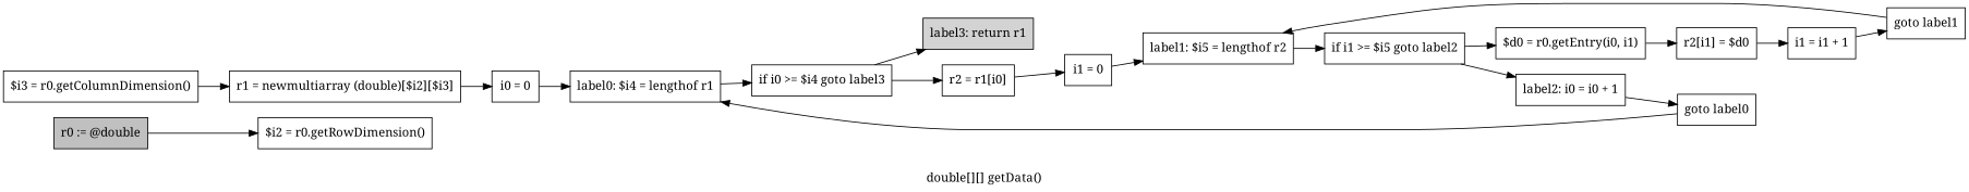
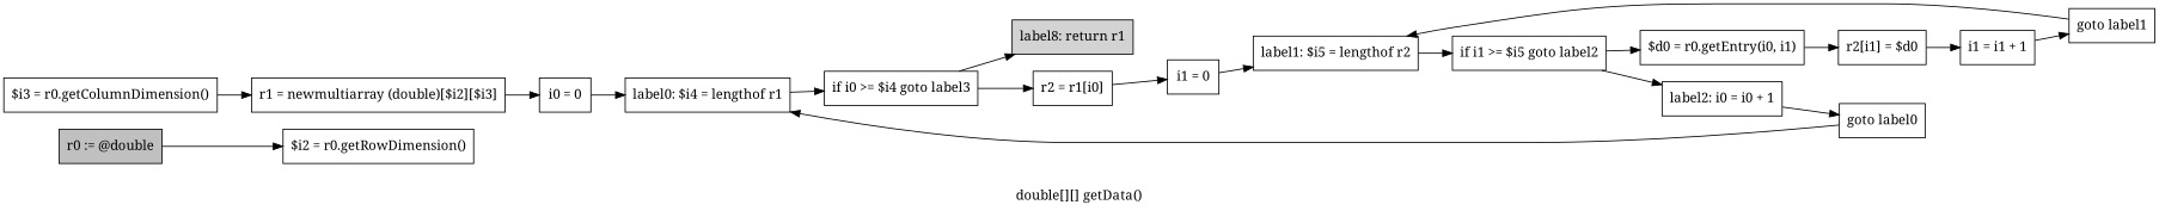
  digraph {
    fontname="Noto Serif"
    label="double[][] getData()"
    rankdir=LR
    node [fontname="Noto Serif" shape=box]
    edge [fontname="Noto Serif"]
    n1 [fillcolor=gray label="r0 := @double" style=filled]
    n2 [label="$i2 = r0.getRowDimension()"]
    n3 [label="$i3 = r0.getColumnDimension()"]
    n4 [label="r1 = newmultiarray (double)[$i2][$i3]"]
    n5 [label="i0 = 0"]
    n6 [label="label0: $i4 = lengthof r1"]
    n7 [label="if i0 >= $i4 goto label3"]
    n8 [label="r2 = r1[i0]"]
-   n9 [fillcolor=lightgray label="label3: return r1" style=filled]
+   n9 [fillcolor=lightgray label="label8: return r1" style=filled]
    n10 [label="i1 = 0"]
    n11 [label="label1: $i5 = lengthof r2"]
    n12 [label="if i1 >= $i5 goto label2"]
    n13 [label="$d0 = r0.getEntry(i0, i1)"]
    n14 [label="label2: i0 = i0 + 1"]
    n15 [label="r2[i1] = $d0"]
    n16 [label="goto label0"]
    n17 [label="i1 = i1 + 1"]
    n18 [label="goto label1"]
    n1 -> n2
    n3 -> n4
    n4 -> n5
    n5 -> n6
    n6 -> n7
    n7 -> n8
    n7 -> n9
    n8 -> n10
    n10 -> n11
    n11 -> n12
    n12 -> n13
    n12 -> n14
    n13 -> n15
    n14 -> n16
    n15 -> n17
    n16 -> n6
    n17 -> n18
    n18 -> n11
  }
